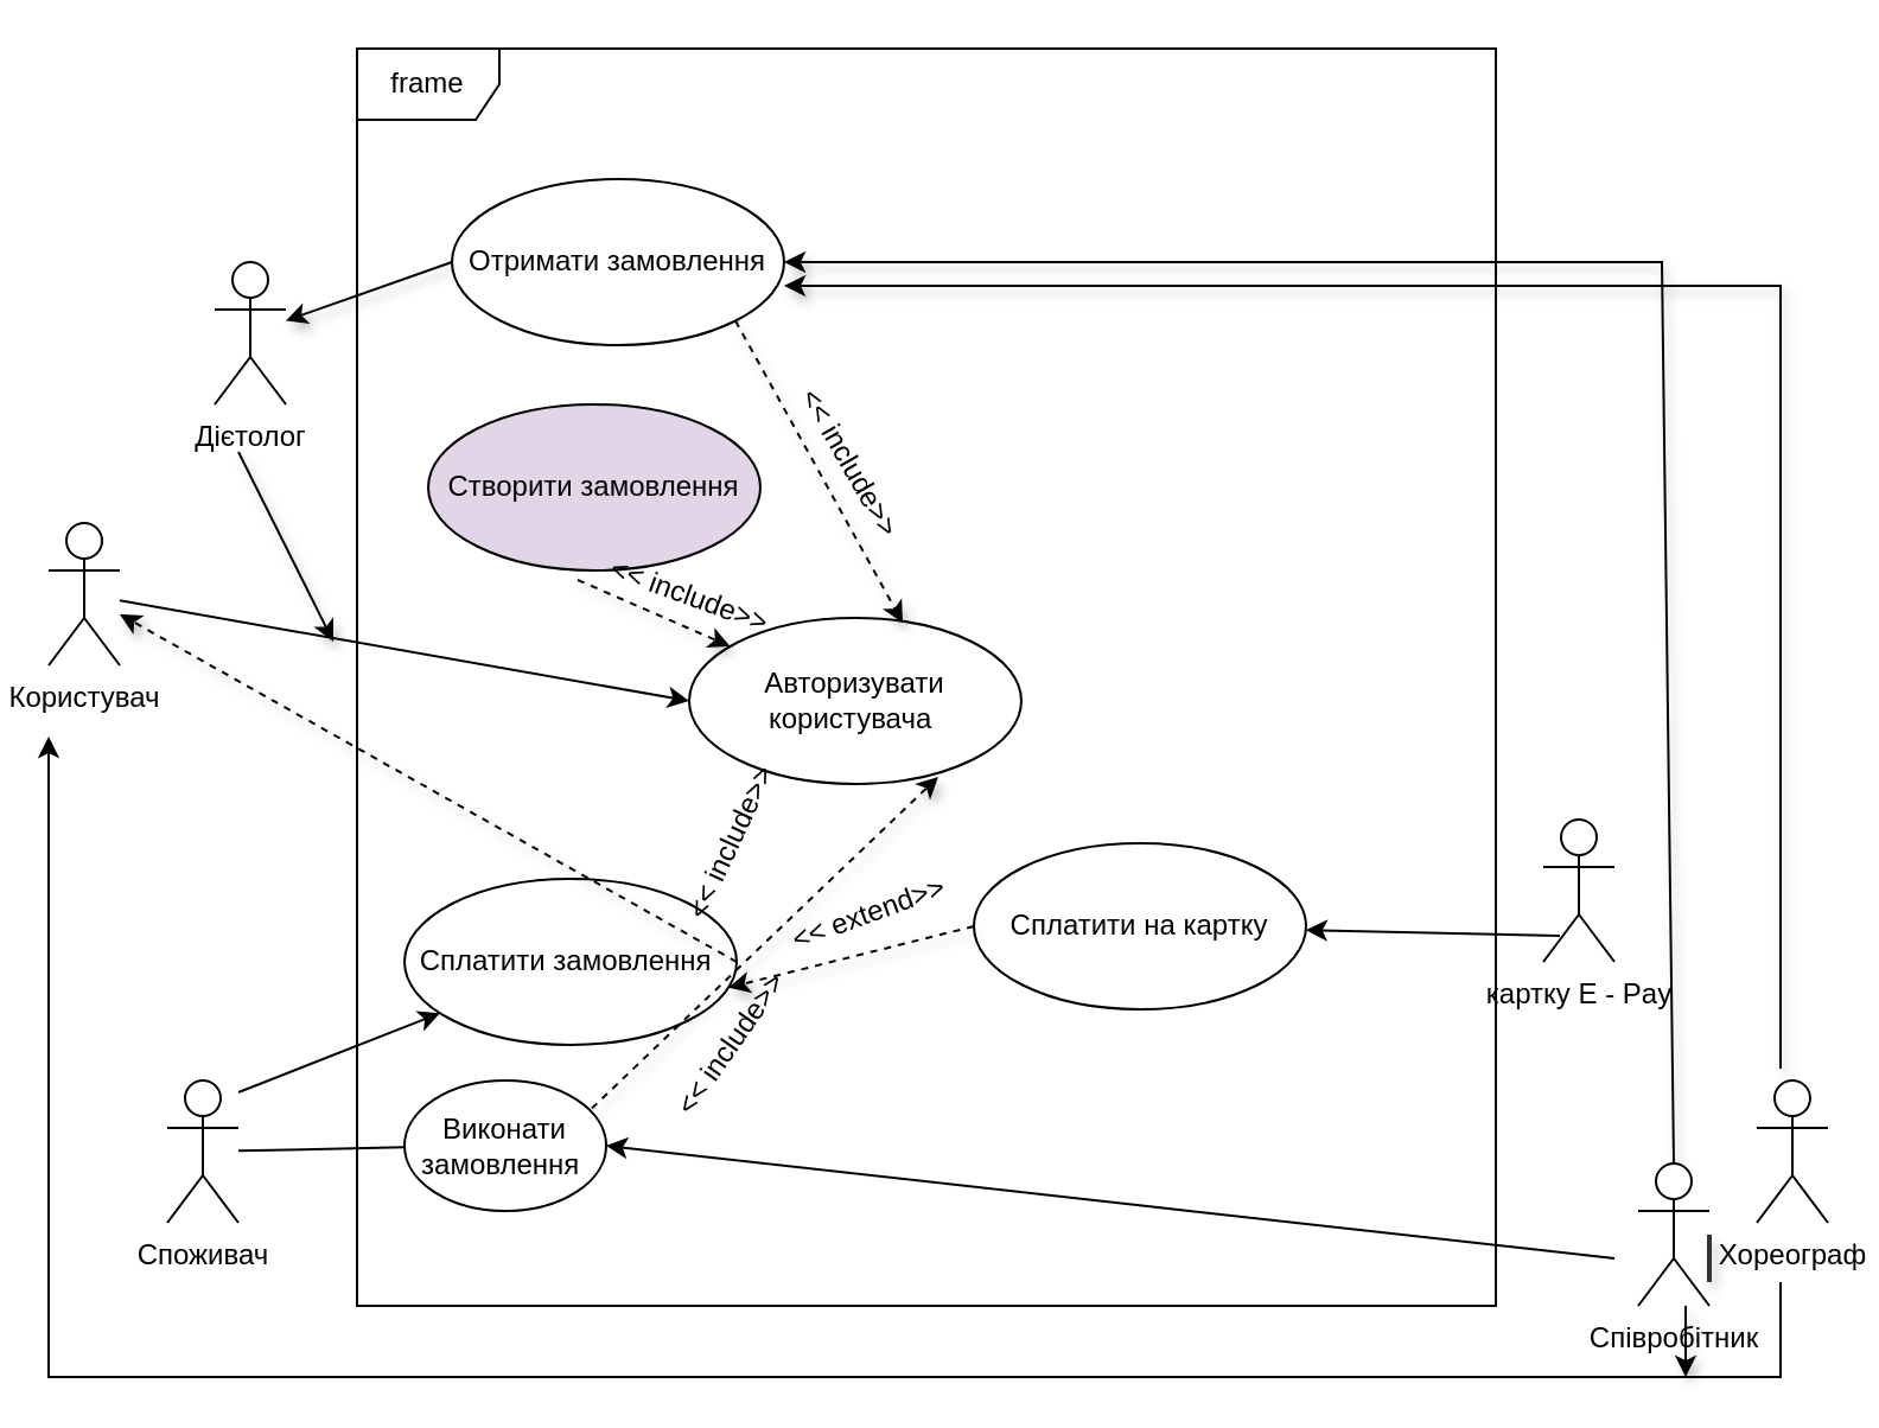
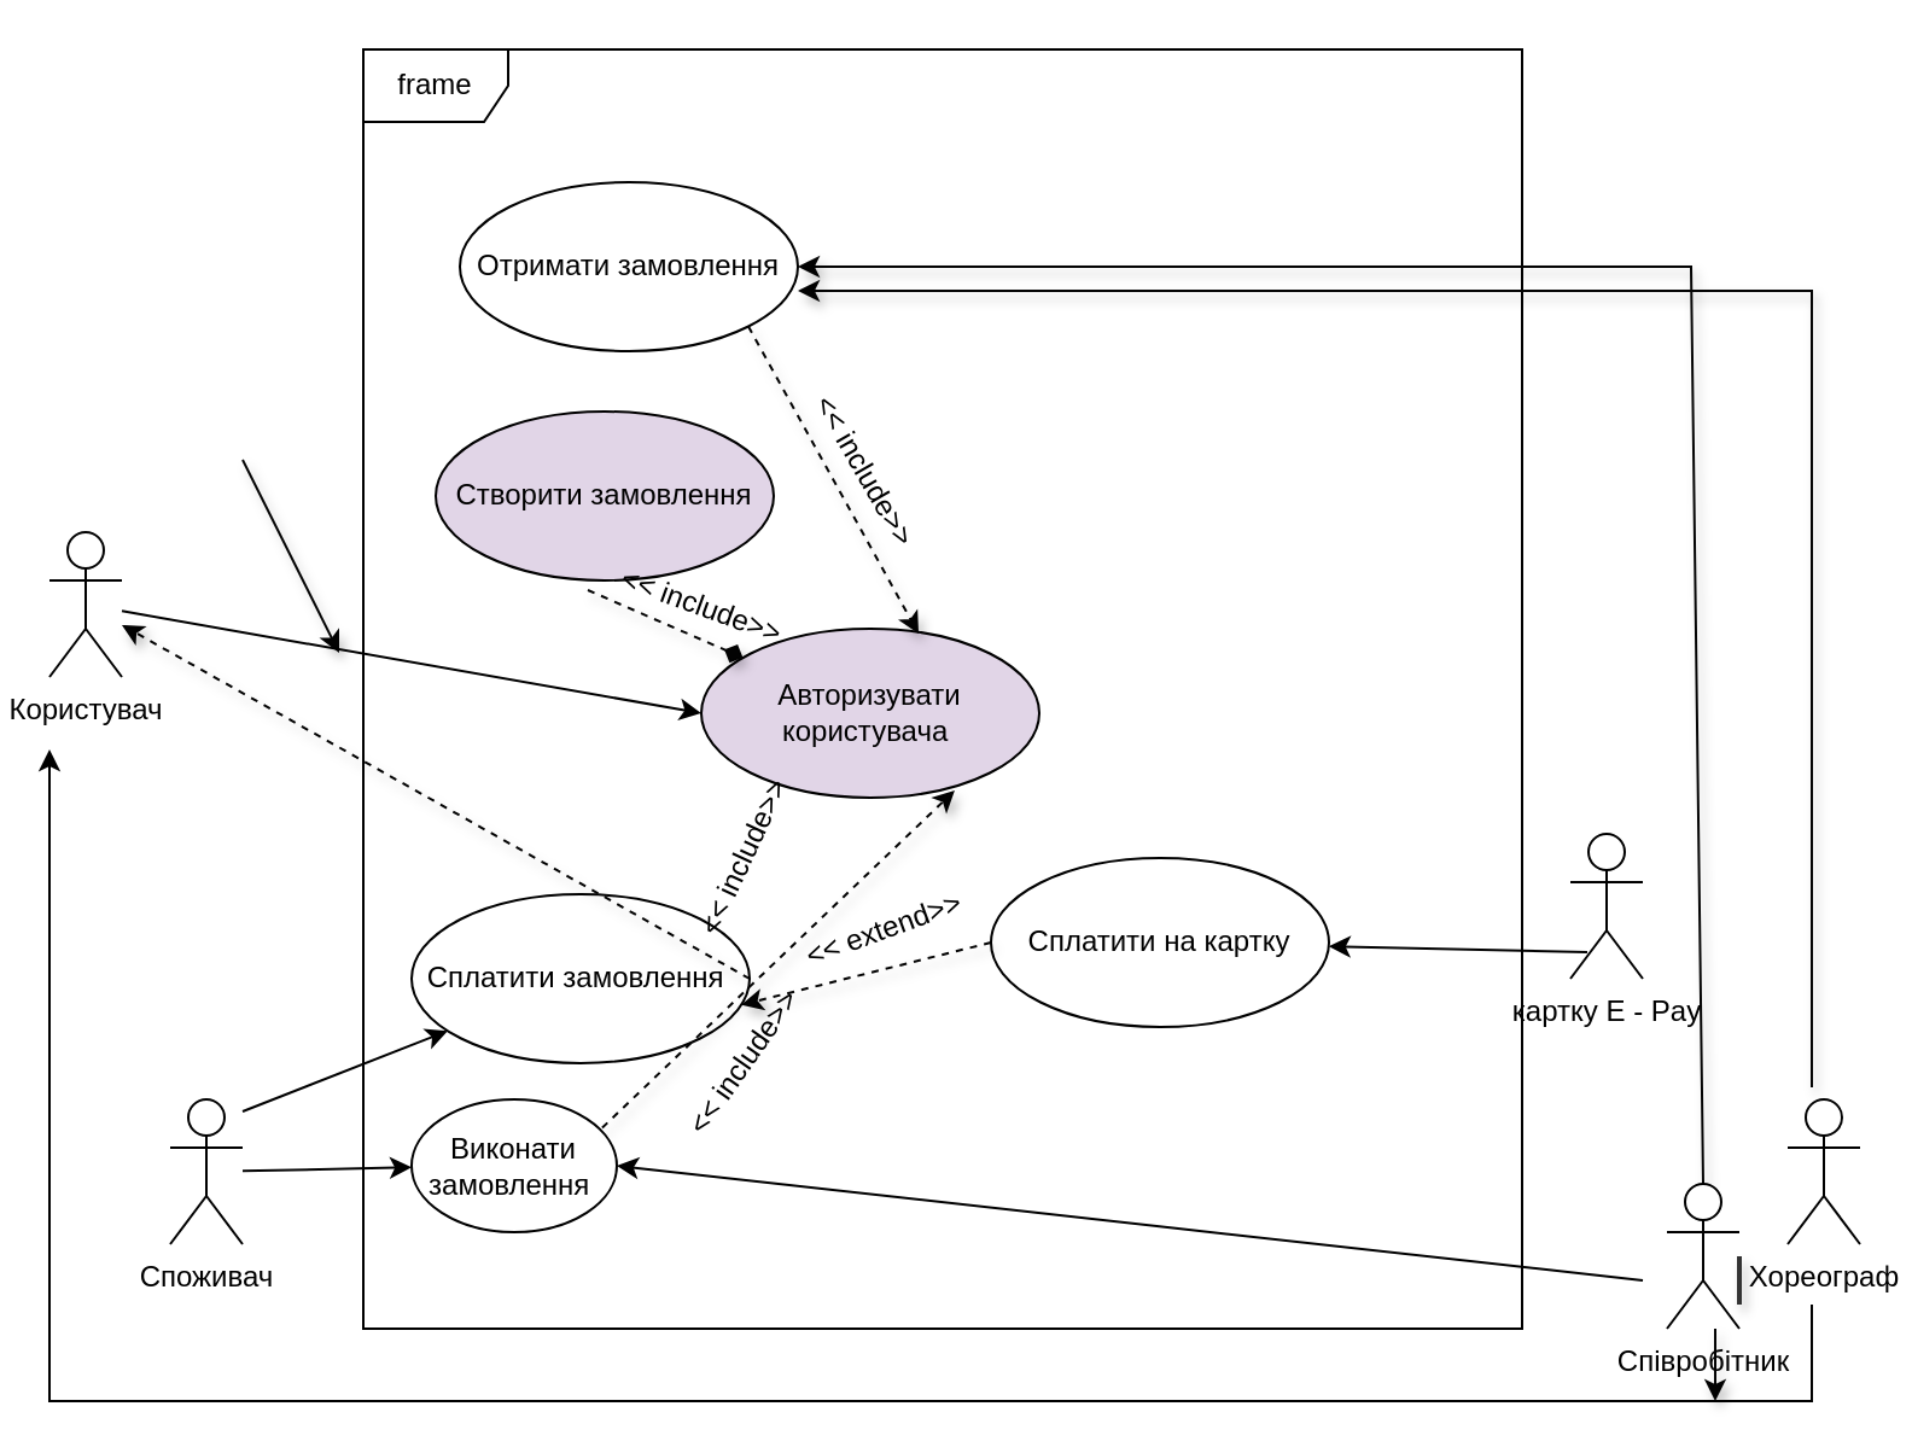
  <mxCell id="0" />
  <mxCell id="1" parent="0" />
  <mxCell id="2" value="frame" style="shape=umlFrame;whiteSpace=wrap;html=1;" parent="1" vertex="1"><mxGeometry x="150" y="20" width="480" height="530" as="geometry" /></mxCell>
  <mxCell id="3" value="Хореограф" style="shape=umlActor;verticalLabelPosition=bottom;verticalAlign=top;html=1;" parent="1" vertex="1"><mxGeometry x="740" y="455" width="30" height="60" as="geometry" /></mxCell>
  <mxCell id="4" value="Сплатити замовлення&amp;nbsp;" style="ellipse;whiteSpace=wrap;html=1;" parent="1" vertex="1"><mxGeometry x="170" y="370" width="140" height="70" as="geometry" /></mxCell>
  <mxCell id="5" value="Споживач" style="shape=umlActor;verticalLabelPosition=bottom;verticalAlign=top;html=1;" parent="1" vertex="1"><mxGeometry x="70" y="455" width="30" height="60" as="geometry" /></mxCell>
  <mxCell id="6" value="Виконати замовлення&amp;nbsp;" style="ellipse;whiteSpace=wrap;html=1;" parent="1" vertex="1"><mxGeometry x="170" y="455" width="85" height="55" as="geometry" /></mxCell>
  <mxCell id="7" value="" style="endArrow=classic;html=1;rounded=0;" parent="1" edge="1"><mxGeometry width="50" height="50" relative="1" as="geometry"><mxPoint x="750" y="540" as="sourcePoint" /><mxPoint x="20" y="310" as="targetPoint" /><Array as="points"><mxPoint x="750" y="580" /><mxPoint x="20" y="580" /></Array></mxGeometry></mxCell>
  <mxCell id="8" value="Користувач" style="shape=umlActor;verticalLabelPosition=bottom;verticalAlign=top;html=1;" parent="1" vertex="1"><mxGeometry x="20" y="220" width="30" height="60" as="geometry" /></mxCell>
- <mxCell id="9" value="Авторизувати користувача&amp;nbsp;" style="ellipse;whiteSpace=wrap;html=1;" parent="1" vertex="1"><mxGeometry x="290" y="260" width="140" height="70" as="geometry" /></mxCell>
+ <mxCell id="9" value="Авторизувати користувача&amp;nbsp;" style="ellipse;whiteSpace=wrap;html=1;fillColor=#e1d5e7;" parent="1" vertex="1"><mxGeometry x="290" y="260" width="140" height="70" as="geometry" /></mxCell>
  <mxCell id="10" value="Створити замовлення" style="ellipse;whiteSpace=wrap;html=1;fillColor=#e1d5e7;" parent="1" vertex="1"><mxGeometry x="180" y="170" width="140" height="70" as="geometry" /></mxCell>
  <mxCell id="11" value="Отримати замовлення" style="ellipse;whiteSpace=wrap;html=1;" parent="1" vertex="1"><mxGeometry x="190" y="75" width="140" height="70" as="geometry" /></mxCell>
  <mxCell id="12" value="картку Е - Pay" style="shape=umlActor;verticalLabelPosition=bottom;verticalAlign=top;html=1;" parent="1" vertex="1"><mxGeometry x="650" y="345" width="30" height="60" as="geometry" /></mxCell>
  <mxCell id="13" value="Сплатити на картку" style="ellipse;whiteSpace=wrap;html=1;" parent="1" vertex="1"><mxGeometry x="410" y="355" width="140" height="70" as="geometry" /></mxCell>
- <mxCell id="14" value="Дієтолог" style="shape=umlActor;verticalLabelPosition=bottom;verticalAlign=top;html=1;" parent="1" vertex="1"><mxGeometry x="90" y="110" width="30" height="60" as="geometry" /></mxCell>
  <mxCell id="15" value="" style="endArrow=classic;html=1;rounded=0;shadow=1;strokeColor=#030303;strokeWidth=1;" parent="1" edge="1"><mxGeometry width="50" height="50" relative="1" as="geometry"><mxPoint x="750" y="450" as="sourcePoint" /><mxPoint x="330" y="120" as="targetPoint" /><Array as="points"><mxPoint x="750" y="120" /></Array></mxGeometry></mxCell>
  <mxCell id="16" value="" style="endArrow=classic;html=1;rounded=0;shadow=1;strokeColor=#030303;strokeWidth=1;exitX=0.5;exitY=0;exitDx=0;exitDy=0;exitPerimeter=0;" parent="1" source="28" edge="1"><mxGeometry width="50" height="50" relative="1" as="geometry"><mxPoint x="700" y="180" as="sourcePoint" /><mxPoint x="330" y="110" as="targetPoint" /><Array as="points"><mxPoint x="700" y="110" /></Array></mxGeometry></mxCell>
  <mxCell id="17" value="" style="endArrow=classic;html=1;rounded=0;shadow=1;strokeColor=#030303;strokeWidth=1;" parent="1" edge="1"><mxGeometry width="50" height="50" relative="1" as="geometry"><mxPoint x="710" y="550" as="sourcePoint" /><mxPoint x="710" y="580" as="targetPoint" /></mxGeometry></mxCell>
- <mxCell id="18" value="" style="endArrow=classic;html=1;rounded=0;shadow=1;strokeColor=#030303;strokeWidth=1;exitX=0;exitY=0.5;exitDx=0;exitDy=0;" parent="1" source="11" target="14" edge="1"><mxGeometry width="50" height="50" relative="1" as="geometry"><mxPoint x="140" y="150" as="sourcePoint" /><mxPoint x="190" y="100" as="targetPoint" /></mxGeometry></mxCell>
  <mxCell id="19" value="" style="endArrow=classic;html=1;rounded=0;shadow=1;strokeColor=#030303;strokeWidth=1;" parent="1" edge="1"><mxGeometry width="50" height="50" relative="1" as="geometry"><mxPoint x="100" y="190" as="sourcePoint" /><mxPoint x="140" y="270" as="targetPoint" /></mxGeometry></mxCell>
  <mxCell id="20" value="" style="endArrow=classic;html=1;rounded=0;shadow=1;strokeColor=#030303;strokeWidth=1;exitX=1;exitY=1;exitDx=0;exitDy=0;dashed=1;entryX=0.643;entryY=0.029;entryDx=0;entryDy=0;entryPerimeter=0;" parent="1" source="11" target="9" edge="1"><mxGeometry width="50" height="50" relative="1" as="geometry"><mxPoint x="420" y="230" as="sourcePoint" /><mxPoint x="470" y="180" as="targetPoint" /></mxGeometry></mxCell>
  <mxCell id="21" value="&amp;lt;&amp;lt; include&amp;gt;&amp;gt;" style="text;html=1;strokeColor=none;fillColor=none;align=center;verticalAlign=middle;whiteSpace=wrap;rounded=0;rotation=60;" parent="1" vertex="1"><mxGeometry x="320" y="180" width="76" height="30" as="geometry" /></mxCell>
- <mxCell id="22" value="" style="endArrow=classic;html=1;rounded=0;shadow=1;strokeColor=#030303;strokeWidth=1;exitX=0.45;exitY=1.057;exitDx=0;exitDy=0;dashed=1;exitPerimeter=0;" parent="1" source="10" target="9" edge="1"><mxGeometry width="50" height="50" relative="1" as="geometry"><mxPoint x="319.497" y="144.749" as="sourcePoint" /><mxPoint x="390.02" y="272.03" as="targetPoint" /></mxGeometry></mxCell>
+ <mxCell id="22" value="" style="endArrow=diamond;html=1;rounded=0;shadow=1;strokeColor=#030303;strokeWidth=1;exitX=0.45;exitY=1.057;exitDx=0;exitDy=0;dashed=1;exitPerimeter=0;" parent="1" source="10" target="9" edge="1"><mxGeometry width="50" height="50" relative="1" as="geometry"><mxPoint x="319.497" y="144.749" as="sourcePoint" /><mxPoint x="390.02" y="272.03" as="targetPoint" /></mxGeometry></mxCell>
  <mxCell id="23" value="&amp;lt;&amp;lt; include&amp;gt;&amp;gt;" style="text;html=1;strokeColor=none;fillColor=none;align=center;verticalAlign=middle;whiteSpace=wrap;rounded=0;rotation=20;" parent="1" vertex="1"><mxGeometry x="250.83" y="240" width="79.17" height="21.83" as="geometry" /></mxCell>
  <mxCell id="24" value="" style="endArrow=classic;html=1;rounded=0;shadow=1;strokeColor=#030303;strokeWidth=1;exitX=1;exitY=0.5;exitDx=0;exitDy=0;dashed=1;" parent="1" source="4" target="8" edge="1"><mxGeometry width="50" height="50" relative="1" as="geometry"><mxPoint x="332.997" y="369.999" as="sourcePoint" /><mxPoint x="403.52" y="497.28" as="targetPoint" /></mxGeometry></mxCell>
  <mxCell id="25" value="&amp;lt;&amp;lt; include&amp;gt;&amp;gt;" style="text;html=1;strokeColor=none;fillColor=none;align=center;verticalAlign=middle;whiteSpace=wrap;rounded=0;rotation=-65;" parent="1" vertex="1"><mxGeometry x="270" y="340" width="76" height="30" as="geometry" /></mxCell>
  <mxCell id="26" value="" style="endArrow=classic;html=1;rounded=0;shadow=1;strokeColor=#030303;strokeWidth=1;exitX=0.929;exitY=0.214;exitDx=0;exitDy=0;dashed=1;exitPerimeter=0;entryX=0.75;entryY=0.957;entryDx=0;entryDy=0;entryPerimeter=0;" parent="1" source="6" target="9" edge="1"><mxGeometry width="50" height="50" relative="1" as="geometry"><mxPoint x="311.51" y="445.87" as="sourcePoint" /><mxPoint x="345.997" y="370" as="targetPoint" /></mxGeometry></mxCell>
  <mxCell id="27" value="&amp;lt;&amp;lt; include&amp;gt;&amp;gt;" style="text;html=1;strokeColor=none;fillColor=none;align=center;verticalAlign=middle;whiteSpace=wrap;rounded=0;rotation=-55;" parent="1" vertex="1"><mxGeometry x="270" y="425" width="76" height="30" as="geometry" /></mxCell>
  <mxCell id="28" value="Співробітник" style="shape=umlActor;verticalLabelPosition=bottom;verticalAlign=top;html=1;" parent="1" vertex="1"><mxGeometry x="690" y="490" width="30" height="60" as="geometry" /></mxCell>
  <mxCell id="29" value="" style="endArrow=none;html=1;rounded=0;shadow=1;strokeColor=#333333;strokeWidth=2;entryX=1;entryY=0.5;entryDx=0;entryDy=0;" parent="1" target="28" edge="1"><mxGeometry width="50" height="50" relative="1" as="geometry"><mxPoint x="720" y="540" as="sourcePoint" /><mxPoint x="310" y="490" as="targetPoint" /><Array as="points" /></mxGeometry></mxCell>
  <mxCell id="30" value="" style="endArrow=classic;html=1;rounded=0;shadow=1;dashed=1;strokeColor=#030303;strokeWidth=1;exitX=0;exitY=0.5;exitDx=0;exitDy=0;entryX=0.75;entryY=0;entryDx=0;entryDy=0;" parent="1" source="13" target="27" edge="1"><mxGeometry width="50" height="50" relative="1" as="geometry"><mxPoint x="530" y="290" as="sourcePoint" /><mxPoint x="580" y="240" as="targetPoint" /></mxGeometry></mxCell>
  <mxCell id="31" value="&amp;lt;&amp;lt; extend&amp;gt;&amp;gt;" style="text;html=1;strokeColor=none;fillColor=none;align=center;verticalAlign=middle;whiteSpace=wrap;rounded=0;rotation=-20;" parent="1" vertex="1"><mxGeometry x="328" y="370" width="76" height="30" as="geometry" /></mxCell>
  <mxCell id="32" value="" style="endArrow=classic;html=1;rounded=0;entryX=0;entryY=0.5;entryDx=0;entryDy=0;" parent="1" source="8" target="9" edge="1"><mxGeometry width="50" height="50" relative="1" as="geometry"><mxPoint x="180" y="340" as="sourcePoint" /><mxPoint x="230" y="290" as="targetPoint" /></mxGeometry></mxCell>
  <mxCell id="33" value="" style="endArrow=classic;html=1;rounded=0;" parent="1" target="4" edge="1"><mxGeometry width="50" height="50" relative="1" as="geometry"><mxPoint x="100" y="460" as="sourcePoint" /><mxPoint x="150" y="410" as="targetPoint" /></mxGeometry></mxCell>
- <mxCell id="34" value="" style="endArrow=none;html=1;rounded=0;" parent="1" source="5" target="6" edge="1"><mxGeometry width="50" height="50" relative="1" as="geometry"><mxPoint x="110" y="520" as="sourcePoint" /><mxPoint x="160" y="470" as="targetPoint" /></mxGeometry></mxCell>
+ <mxCell id="34" value="" style="endArrow=classic;html=1;rounded=0;" parent="1" source="5" target="6" edge="1"><mxGeometry width="50" height="50" relative="1" as="geometry"><mxPoint x="110" y="520" as="sourcePoint" /><mxPoint x="160" y="470" as="targetPoint" /></mxGeometry></mxCell>
  <mxCell id="35" value="" style="endArrow=classic;html=1;rounded=0;exitX=0.233;exitY=0.817;exitDx=0;exitDy=0;exitPerimeter=0;" parent="1" source="12" target="13" edge="1"><mxGeometry width="50" height="50" relative="1" as="geometry"><mxPoint x="560" y="410" as="sourcePoint" /><mxPoint x="610" y="360" as="targetPoint" /></mxGeometry></mxCell>
  <mxCell id="36" value="" style="endArrow=classic;html=1;rounded=0;entryX=1;entryY=0.5;entryDx=0;entryDy=0;" parent="1" target="6" edge="1"><mxGeometry width="50" height="50" relative="1" as="geometry"><mxPoint x="680" y="530" as="sourcePoint" /><mxPoint x="450" y="490" as="targetPoint" /></mxGeometry></mxCell>
